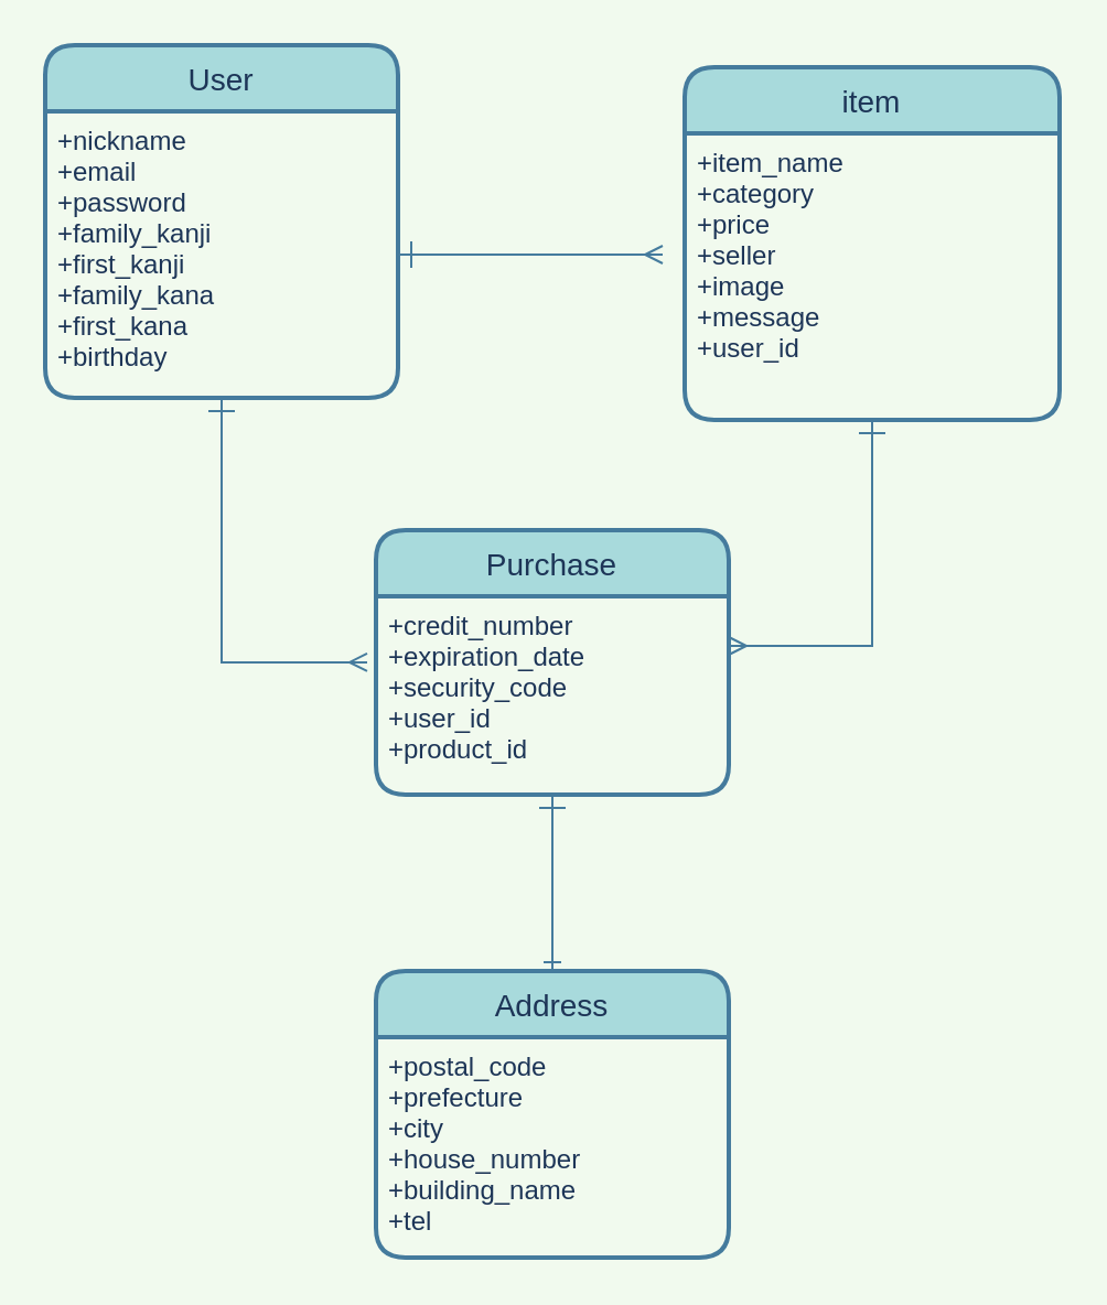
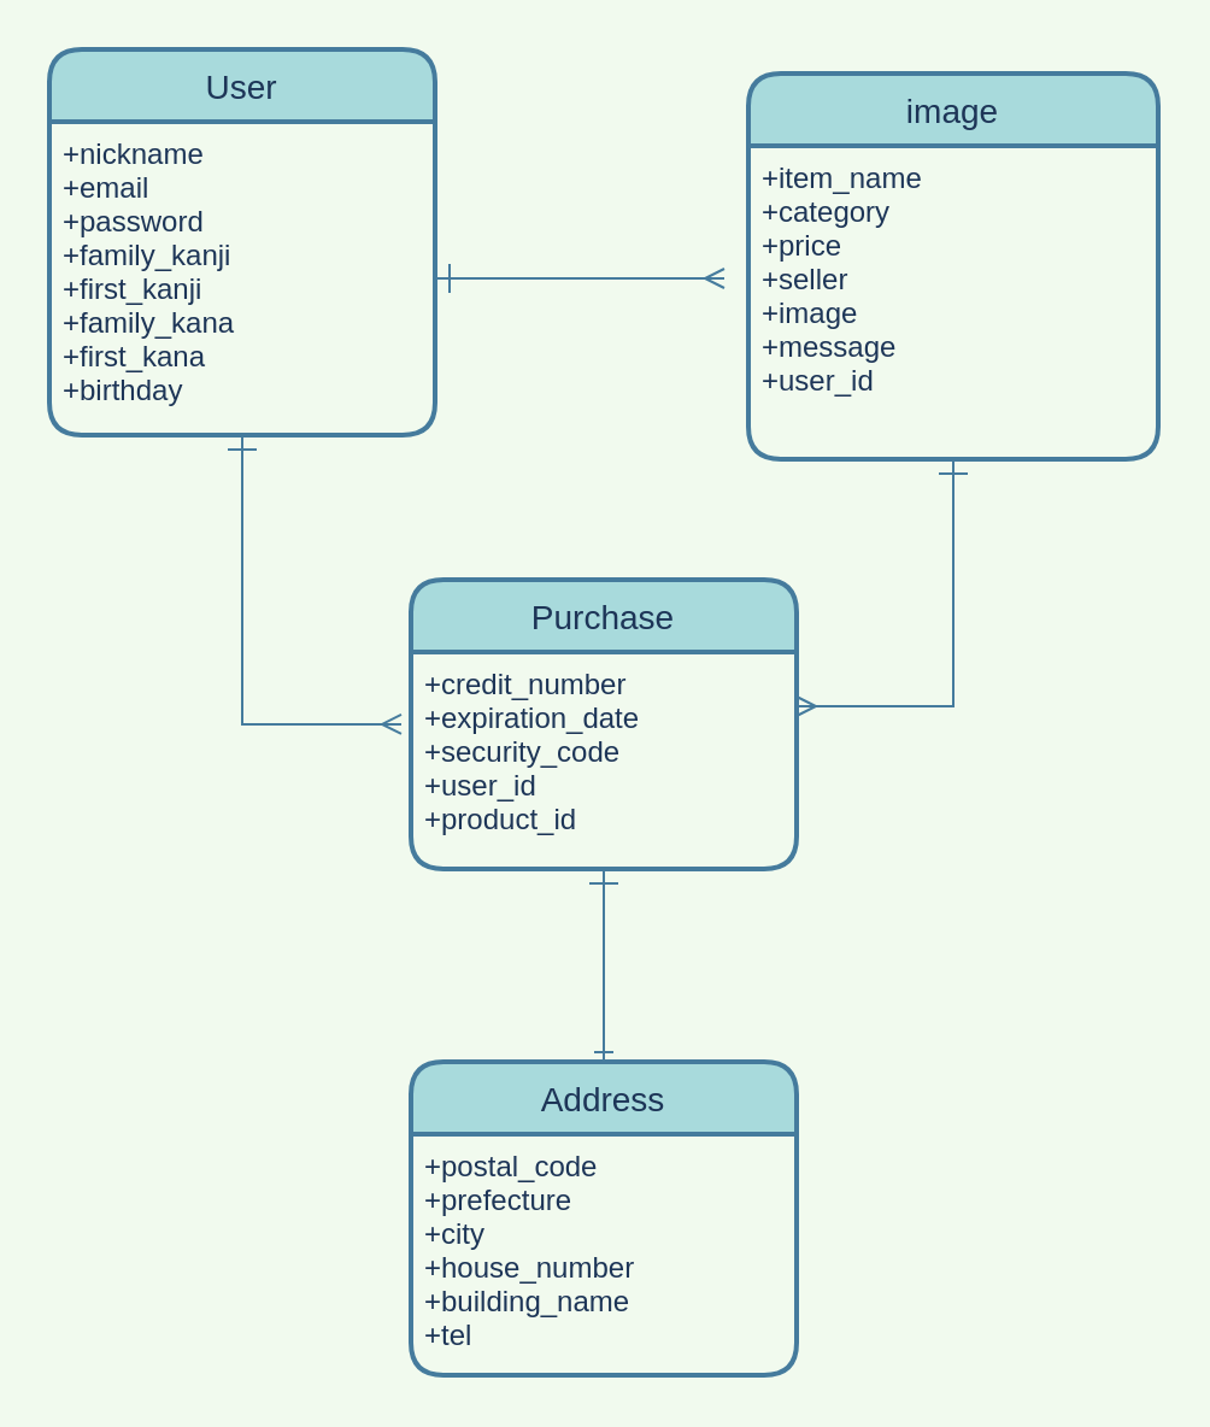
  <mxCell id="0" />
  <mxCell id="1" parent="0" />
  <mxCell id="2" style="edgeStyle=orthogonalEdgeStyle;rounded=0;orthogonalLoop=1;jettySize=auto;html=1;startArrow=ERone;startFill=0;startSize=10;endArrow=ERmany;endFill=0;targetPerimeterSpacing=10;strokeColor=#457B9D;entryX=1;entryY=0.25;entryDx=0;entryDy=0;fontColor=#1D3557;labelBackgroundColor=#F1FAEE;" edge="1" parent="1" source="8" target="10"><mxGeometry relative="1" as="geometry"><mxPoint x="395" y="380" as="targetPoint" /><Array as="points"><mxPoint x="395" y="293" /></Array></mxGeometry></mxCell>
  <mxCell id="3" style="edgeStyle=orthogonalEdgeStyle;rounded=0;orthogonalLoop=1;jettySize=auto;html=1;startArrow=ERone;startFill=0;startSize=10;endArrow=ERmany;endFill=0;targetPerimeterSpacing=10;strokeColor=#457B9D;fontColor=#1D3557;labelBackgroundColor=#F1FAEE;" edge="1" parent="1" source="6"><mxGeometry relative="1" as="geometry"><mxPoint x="300" y="115" as="targetPoint" /></mxGeometry></mxCell>
  <mxCell id="4" style="edgeStyle=orthogonalEdgeStyle;rounded=0;orthogonalLoop=1;jettySize=auto;html=1;startArrow=ERone;startFill=0;startSize=10;endArrow=ERmany;endFill=0;targetPerimeterSpacing=10;strokeColor=#457B9D;entryX=-0.025;entryY=0.333;entryDx=0;entryDy=0;entryPerimeter=0;fontColor=#1D3557;labelBackgroundColor=#F1FAEE;" edge="1" parent="1" source="6" target="10"><mxGeometry relative="1" as="geometry"><mxPoint x="150" y="380" as="targetPoint" /><Array as="points"><mxPoint x="100" y="300" /></Array></mxGeometry></mxCell>
  <mxCell id="5" value="User" style="swimlane;childLayout=stackLayout;horizontal=1;startSize=30;horizontalStack=0;rounded=1;fontSize=14;fontStyle=0;strokeWidth=2;resizeParent=0;resizeLast=1;shadow=0;dashed=0;align=center;fillColor=#A8DADC;strokeColor=#457B9D;fontColor=#1D3557;" vertex="1" parent="1"><mxGeometry x="20" y="20" width="160" height="160" as="geometry" /></mxCell>
  <mxCell id="6" value="+nickname&#10;+email&#10;+password&#10;+family_kanji&#10;+first_kanji &#10;+family_kana&#10;+first_kana&#10;+birthday&#10;" style="align=left;strokeColor=none;fillColor=none;spacingLeft=4;fontSize=12;verticalAlign=top;resizable=0;rotatable=0;part=1;fontColor=#1D3557;" vertex="1" parent="5"><mxGeometry y="30" width="160" height="130" as="geometry" /></mxCell>
- <mxCell id="7" value="item" style="swimlane;childLayout=stackLayout;horizontal=1;startSize=30;horizontalStack=0;rounded=1;fontSize=14;fontStyle=0;strokeWidth=2;resizeParent=0;resizeLast=1;shadow=0;dashed=0;align=center;fillColor=#A8DADC;strokeColor=#457B9D;fontColor=#1D3557;" vertex="1" parent="1"><mxGeometry x="310" y="30" width="170" height="160" as="geometry" /></mxCell>
+ <mxCell id="7" value="image" style="swimlane;childLayout=stackLayout;horizontal=1;startSize=30;horizontalStack=0;rounded=1;fontSize=14;fontStyle=0;strokeWidth=2;resizeParent=0;resizeLast=1;shadow=0;dashed=0;align=center;fillColor=#A8DADC;strokeColor=#457B9D;fontColor=#1D3557;" vertex="1" parent="1"><mxGeometry x="310" y="30" width="170" height="160" as="geometry" /></mxCell>
  <mxCell id="8" value="+item_name&#10;+category&#10;+price&#10;+seller&#10;+image&#10;+message&#10;+user_id" style="align=left;strokeColor=none;fillColor=none;spacingLeft=4;fontSize=12;verticalAlign=top;resizable=0;rotatable=0;part=1;fontColor=#1D3557;" vertex="1" parent="7"><mxGeometry y="30" width="170" height="130" as="geometry" /></mxCell>
  <mxCell id="9" value="Purchase" style="swimlane;childLayout=stackLayout;horizontal=1;startSize=30;horizontalStack=0;rounded=1;fontSize=14;fontStyle=0;strokeWidth=2;resizeParent=0;resizeLast=1;shadow=0;dashed=0;align=center;fillColor=#A8DADC;strokeColor=#457B9D;fontColor=#1D3557;" vertex="1" parent="1"><mxGeometry x="170" y="240" width="160" height="120" as="geometry" /></mxCell>
  <mxCell id="10" value="+credit_number&#10;+expiration_date&#10;+security_code&#10;+user_id&#10;+product_id" style="align=left;strokeColor=none;fillColor=none;spacingLeft=4;fontSize=12;verticalAlign=top;resizable=0;rotatable=0;part=1;fontColor=#1D3557;" vertex="1" parent="9"><mxGeometry y="30" width="160" height="90" as="geometry" /></mxCell>
  <mxCell id="11" value="Address" style="swimlane;childLayout=stackLayout;horizontal=1;startSize=30;horizontalStack=0;rounded=1;fontSize=14;fontStyle=0;strokeWidth=2;resizeParent=0;resizeLast=1;shadow=0;dashed=0;align=center;fillColor=#A8DADC;strokeColor=#457B9D;fontColor=#1D3557;" vertex="1" parent="1"><mxGeometry x="170" y="440" width="160" height="130" as="geometry" /></mxCell>
  <mxCell id="12" value="+postal_code&#10;+prefecture&#10;+city&#10;+house_number&#10;+building_name&#10;+tel" style="align=left;strokeColor=none;fillColor=none;spacingLeft=4;fontSize=12;verticalAlign=top;resizable=0;rotatable=0;part=1;fontColor=#1D3557;" vertex="1" parent="11"><mxGeometry y="30" width="160" height="100" as="geometry" /></mxCell>
  <mxCell id="13" style="edgeStyle=orthogonalEdgeStyle;rounded=0;orthogonalLoop=1;jettySize=auto;html=1;startArrow=ERone;startFill=0;startSize=10;endArrow=ERone;endFill=0;targetPerimeterSpacing=10;strokeColor=#457B9D;entryX=0.5;entryY=0;entryDx=0;entryDy=0;fontColor=#1D3557;labelBackgroundColor=#F1FAEE;" edge="1" parent="1" source="10" target="11"><mxGeometry relative="1" as="geometry"><mxPoint x="250" y="430" as="targetPoint" /></mxGeometry></mxCell>
